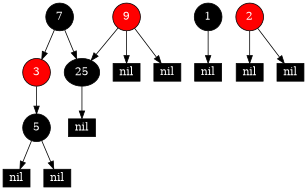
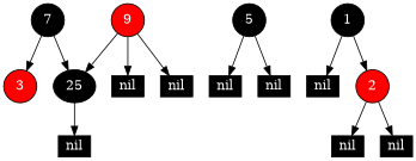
  digraph {
    node [fillcolor=black fontcolor=white style=filled shape=box]
    n1 [label=7 width=0.5 shape=""]
    3 [fillcolor=red width=0.5 shape=""]
    25 [width=0.5 shape=""]
    5 [width=0.5 shape=""]
    n5 [height=0.2 label=nil width=0.3]
    1 [width=0.5 shape=""]
    n7 [height=0.2 label=nil width=0.3]
    2 [fillcolor=red width=0.5 shape=""]
    n9 [height=0.2 label=nil width=0.3]
    n10 [height=0.2 label=nil width=0.3]
    9 [fillcolor=red width=0.5 shape=""]
    n12 [height=0.2 label=nil width=0.3]
    n13 [height=0.2 label=nil width=0.3]
    n14 [height=0.2 label=nil width=0.3]
    n15 [height=0.2 label=nil width=0.3]
    n1 -> 3
    n1 -> 25
-   3 -> 5
    25 -> n5
    5 -> n9
    5 -> n10
    1 -> n7
+   1 -> 2
    2 -> n14
    2 -> n15
    9 -> 25
    9 -> n12
    9 -> n13
  }
